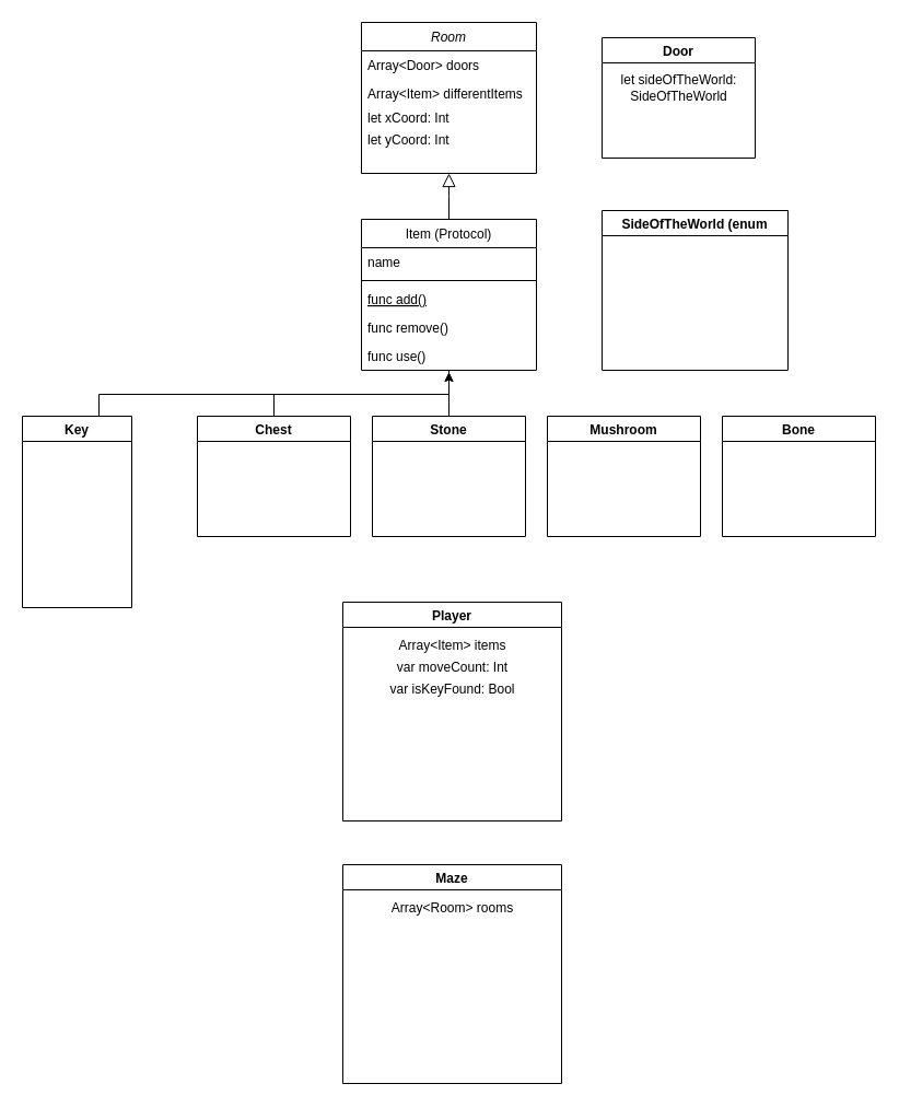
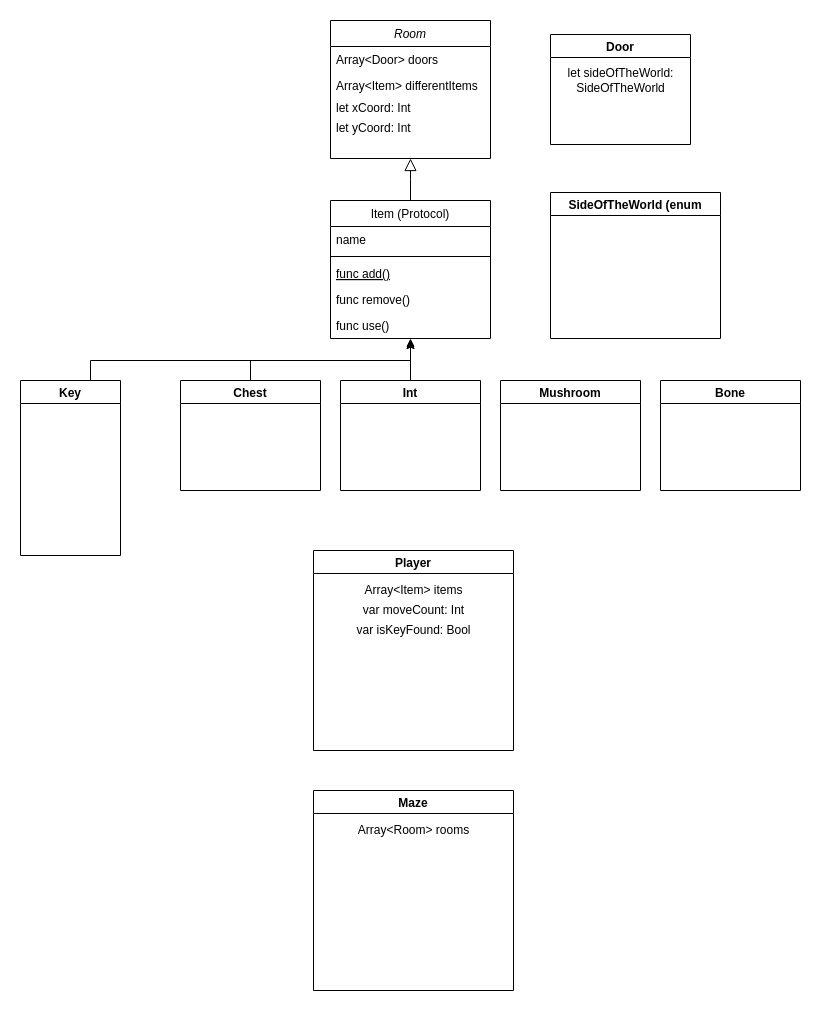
  <mxCell id="0" />
  <mxCell id="1" parent="0" />
  <mxCell id="2" value="Room" style="swimlane;fontStyle=2;align=center;verticalAlign=top;childLayout=stackLayout;horizontal=1;startSize=26;horizontalStack=0;resizeParent=1;resizeLast=0;collapsible=1;marginBottom=0;rounded=0;shadow=0;strokeWidth=1;" parent="1" vertex="1"><mxGeometry x="330" y="20" width="160" height="138" as="geometry"><mxRectangle x="230" y="140" width="160" height="26" as="alternateBounds" /></mxGeometry></mxCell>
  <mxCell id="3" value="Array&lt;Door&gt; doors" style="text;align=left;verticalAlign=top;spacingLeft=4;spacingRight=4;overflow=hidden;rotatable=0;points=[[0,0.5],[1,0.5]];portConstraint=eastwest;" parent="2" vertex="1"><mxGeometry y="26" width="160" height="26" as="geometry" /></mxCell>
  <mxCell id="4" value="Array&lt;Item&gt; differentItems" style="text;align=left;verticalAlign=top;spacingLeft=4;spacingRight=4;overflow=hidden;rotatable=0;points=[[0,0.5],[1,0.5]];portConstraint=eastwest;rounded=0;shadow=0;html=0;" parent="2" vertex="1"><mxGeometry y="52" width="160" height="26" as="geometry" /></mxCell>
  <mxCell id="5" value="let xCoord: Int" style="text;html=1;align=left;verticalAlign=middle;resizable=0;points=[];autosize=1;strokeColor=none;fillColor=none;spacingLeft=4;" vertex="1" parent="2"><mxGeometry y="78" width="160" height="20" as="geometry" /></mxCell>
  <mxCell id="6" value="let yCoord: Int" style="text;html=1;align=left;verticalAlign=middle;resizable=0;points=[];autosize=1;strokeColor=none;fillColor=none;spacingLeft=4;" vertex="1" parent="2"><mxGeometry y="98" width="160" height="20" as="geometry" /></mxCell>
  <mxCell id="7" value="Item (Protocol)" style="swimlane;fontStyle=0;align=center;verticalAlign=top;childLayout=stackLayout;horizontal=1;startSize=26;horizontalStack=0;resizeParent=1;resizeLast=0;collapsible=1;marginBottom=0;rounded=0;shadow=0;strokeWidth=1;" parent="1" vertex="1"><mxGeometry x="330" y="200" width="160" height="138" as="geometry"><mxRectangle x="130" y="380" width="160" height="26" as="alternateBounds" /></mxGeometry></mxCell>
  <mxCell id="8" value="name" style="text;align=left;verticalAlign=top;spacingLeft=4;spacingRight=4;overflow=hidden;rotatable=0;points=[[0,0.5],[1,0.5]];portConstraint=eastwest;" parent="7" vertex="1"><mxGeometry y="26" width="160" height="26" as="geometry" /></mxCell>
  <mxCell id="9" value="" style="line;html=1;strokeWidth=1;align=left;verticalAlign=middle;spacingTop=-1;spacingLeft=3;spacingRight=3;rotatable=0;labelPosition=right;points=[];portConstraint=eastwest;" parent="7" vertex="1"><mxGeometry y="52" width="160" height="8" as="geometry" /></mxCell>
  <mxCell id="10" value="func add()" style="text;align=left;verticalAlign=top;spacingLeft=4;spacingRight=4;overflow=hidden;rotatable=0;points=[[0,0.5],[1,0.5]];portConstraint=eastwest;fontStyle=4" parent="7" vertex="1"><mxGeometry y="60" width="160" height="26" as="geometry" /></mxCell>
  <mxCell id="11" value="func remove()" style="text;align=left;verticalAlign=top;spacingLeft=4;spacingRight=4;overflow=hidden;rotatable=0;points=[[0,0.5],[1,0.5]];portConstraint=eastwest;" parent="7" vertex="1"><mxGeometry y="86" width="160" height="26" as="geometry" /></mxCell>
  <mxCell id="12" value="func use()" style="text;align=left;verticalAlign=top;resizable=0;points=[];autosize=1;strokeColor=none;fillColor=none;spacingLeft=4;" vertex="1" parent="7"><mxGeometry y="112" width="160" height="20" as="geometry" /></mxCell>
  <mxCell id="13" value="" style="endArrow=block;endSize=10;endFill=0;shadow=0;strokeWidth=1;rounded=0;edgeStyle=elbowEdgeStyle;elbow=vertical;" parent="1" source="7" target="2" edge="1"><mxGeometry width="160" relative="1" as="geometry"><mxPoint x="310" y="103" as="sourcePoint" /><mxPoint x="310" y="103" as="targetPoint" /></mxGeometry></mxCell>
- <mxCell id="14" value="" style="edgeStyle=orthogonalEdgeStyle;rounded=0;orthogonalLoop=1;jettySize=auto;html=1;entryX=0.5;entryY=1;entryDx=0;entryDy=0;endArrow=none;" edge="1" parent="1" source="15" target="7"><mxGeometry relative="1" as="geometry"><mxPoint x="300" y="340" as="targetPoint" /><Array as="points"><mxPoint x="90" y="360" /><mxPoint x="410" y="360" /></Array></mxGeometry></mxCell>
+ <mxCell id="14" value="" style="edgeStyle=orthogonalEdgeStyle;rounded=0;orthogonalLoop=1;jettySize=auto;html=1;entryX=0.5;entryY=1;entryDx=0;entryDy=0;" edge="1" parent="1" source="15" target="7"><mxGeometry relative="1" as="geometry"><mxPoint x="300" y="340" as="targetPoint" /><Array as="points"><mxPoint x="90" y="360" /><mxPoint x="410" y="360" /></Array></mxGeometry></mxCell>
  <mxCell id="15" value="Key" style="swimlane;html=0;" vertex="1" parent="1"><mxGeometry x="20" y="380" width="100" height="175" as="geometry" /></mxCell>
  <mxCell id="16" value="" style="edgeStyle=orthogonalEdgeStyle;rounded=0;orthogonalLoop=1;jettySize=auto;html=1;exitX=0.5;exitY=0;exitDx=0;exitDy=0;" edge="1" parent="1" source="17"><mxGeometry relative="1" as="geometry"><mxPoint x="360" y="380" as="sourcePoint" /><mxPoint x="410" y="340" as="targetPoint" /><Array as="points"><mxPoint x="250" y="360" /><mxPoint x="410" y="360" /></Array></mxGeometry></mxCell>
  <mxCell id="17" value="Chest" style="swimlane;html=0;startSize=23;" vertex="1" parent="1"><mxGeometry x="180" y="380" width="140" height="110" as="geometry" /></mxCell>
  <mxCell id="18" style="edgeStyle=orthogonalEdgeStyle;rounded=0;orthogonalLoop=1;jettySize=auto;html=1;" edge="1" parent="1" source="19"><mxGeometry relative="1" as="geometry"><mxPoint x="410" y="340" as="targetPoint" /></mxGeometry></mxCell>
- <mxCell id="19" value="Stone" style="swimlane;html=0;" vertex="1" parent="1"><mxGeometry x="340" y="380" width="140" height="110" as="geometry" /></mxCell>
+ <mxCell id="19" value="Int" style="swimlane;html=0;" vertex="1" parent="1"><mxGeometry x="340" y="380" width="140" height="110" as="geometry" /></mxCell>
  <mxCell id="20" value="Mushroom" style="swimlane;html=0;" vertex="1" parent="1"><mxGeometry x="500" y="380" width="140" height="110" as="geometry" /></mxCell>
  <mxCell id="21" value="Bone" style="swimlane;html=0;" vertex="1" parent="1"><mxGeometry x="660" y="380" width="140" height="110" as="geometry" /></mxCell>
  <mxCell id="22" value="Player" style="swimlane;html=0;" vertex="1" parent="1"><mxGeometry x="313" y="550" width="200" height="200" as="geometry" /></mxCell>
  <mxCell id="23" value="Array&amp;lt;Item&amp;gt; items" style="text;html=1;align=center;verticalAlign=middle;resizable=0;points=[];autosize=1;strokeColor=none;fillColor=none;" vertex="1" parent="22"><mxGeometry x="45" y="30" width="110" height="20" as="geometry" /></mxCell>
  <mxCell id="24" value="var moveCount: Int" style="text;html=1;align=center;verticalAlign=middle;resizable=0;points=[];autosize=1;strokeColor=none;fillColor=none;" vertex="1" parent="22"><mxGeometry x="40" y="50" width="120" height="20" as="geometry" /></mxCell>
  <mxCell id="25" value="var isKeyFound: Bool" style="text;html=1;align=center;verticalAlign=middle;resizable=0;points=[];autosize=1;strokeColor=none;fillColor=none;" vertex="1" parent="22"><mxGeometry x="35" y="70" width="130" height="20" as="geometry" /></mxCell>
  <mxCell id="26" value="Maze" style="swimlane;html=0;" vertex="1" parent="1"><mxGeometry x="313" y="790" width="200" height="200" as="geometry" /></mxCell>
  <mxCell id="27" value="Array&amp;lt;Room&amp;gt; rooms" style="text;html=1;align=center;verticalAlign=middle;resizable=0;points=[];autosize=1;strokeColor=none;fillColor=none;" vertex="1" parent="26"><mxGeometry x="35" y="30" width="130" height="20" as="geometry" /></mxCell>
  <mxCell id="28" value="Door" style="swimlane;html=0;" vertex="1" parent="1"><mxGeometry x="550" y="34" width="140" height="110" as="geometry"><mxRectangle x="550" y="134" width="60" height="23" as="alternateBounds" /></mxGeometry></mxCell>
  <mxCell id="29" value="let sideOfTheWorld: &lt;br&gt;SideOfTheWorld" style="text;html=1;align=center;verticalAlign=middle;resizable=0;points=[];autosize=1;strokeColor=none;fillColor=none;" vertex="1" parent="28"><mxGeometry x="10" y="31" width="120" height="30" as="geometry" /></mxCell>
  <mxCell id="30" value="SideOfTheWorld (enum" style="swimlane;html=0;" vertex="1" parent="1"><mxGeometry x="550" y="192" width="170" height="146" as="geometry" /></mxCell>
